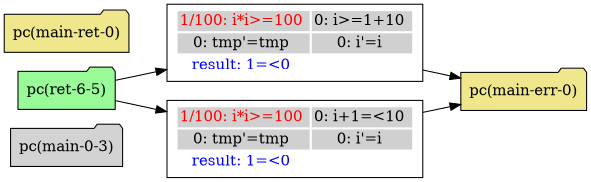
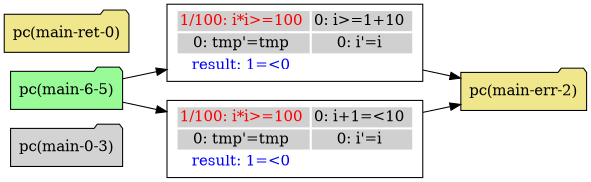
  digraph {
    rankdir=LR
    node [shape=folder style=filled]
    n1 [fillcolor=lightgrey label="pc(main-0-3)"]
-   n2 [fillcolor=palegreen label="pc(ret-6-5)"]
+   n2 [fillcolor=palegreen label="pc(main-6-5)"]
    n3 [label=<<TABLE border="0"><TR><TD bgcolor = "#D0D0D0"><FONT COLOR="red">1/100: i*i&#062;=100 </FONT></TD><TD bgcolor = "#D0D0D0"><FONT COLOR="black">0: i&#062;=1+10 </FONT></TD></TR><TR><TD bgcolor = "#D0D0D0"><FONT COLOR="black">0: tmp'=tmp </FONT></TD><TD bgcolor = "#D0D0D0"><FONT COLOR="black">0: i'=i </FONT></TD></TR><TR><TD bgcolor = "white"><FONT COLOR="blue">result: 1=&#060;0 </FONT></TD></TR></TABLE>> shape=box style=""]
    n4 [label=<<TABLE border="0"><TR><TD bgcolor = "#D0D0D0"><FONT COLOR="red">1/100: i*i&#062;=100 </FONT></TD><TD bgcolor = "#D0D0D0"><FONT COLOR="black">0: i+1=&#060;10 </FONT></TD></TR><TR><TD bgcolor = "#D0D0D0"><FONT COLOR="black">0: tmp'=tmp </FONT></TD><TD bgcolor = "#D0D0D0"><FONT COLOR="black">0: i'=i </FONT></TD></TR><TR><TD bgcolor = "white"><FONT COLOR="blue">result: 1=&#060;0 </FONT></TD></TR></TABLE>> shape=box style=""]
-   n5 [fillcolor=khaki label="pc(main-err-0)"]
+   n5 [fillcolor=khaki label="pc(main-err-2)"]
    n6 [fillcolor=khaki label="pc(main-ret-0)"]
    n2 -> n3
    n2 -> n4
    n3 -> n5
    n4 -> n5
  }
